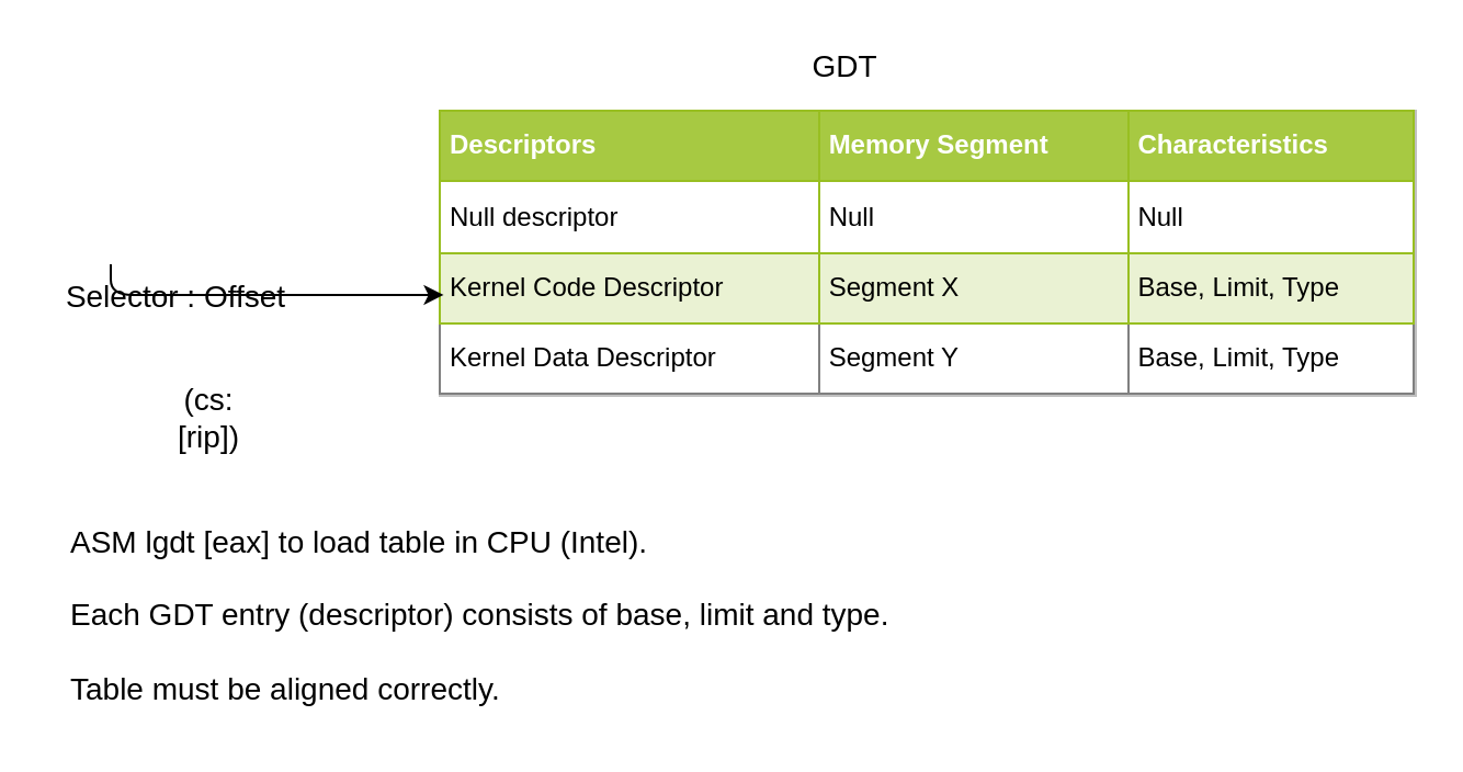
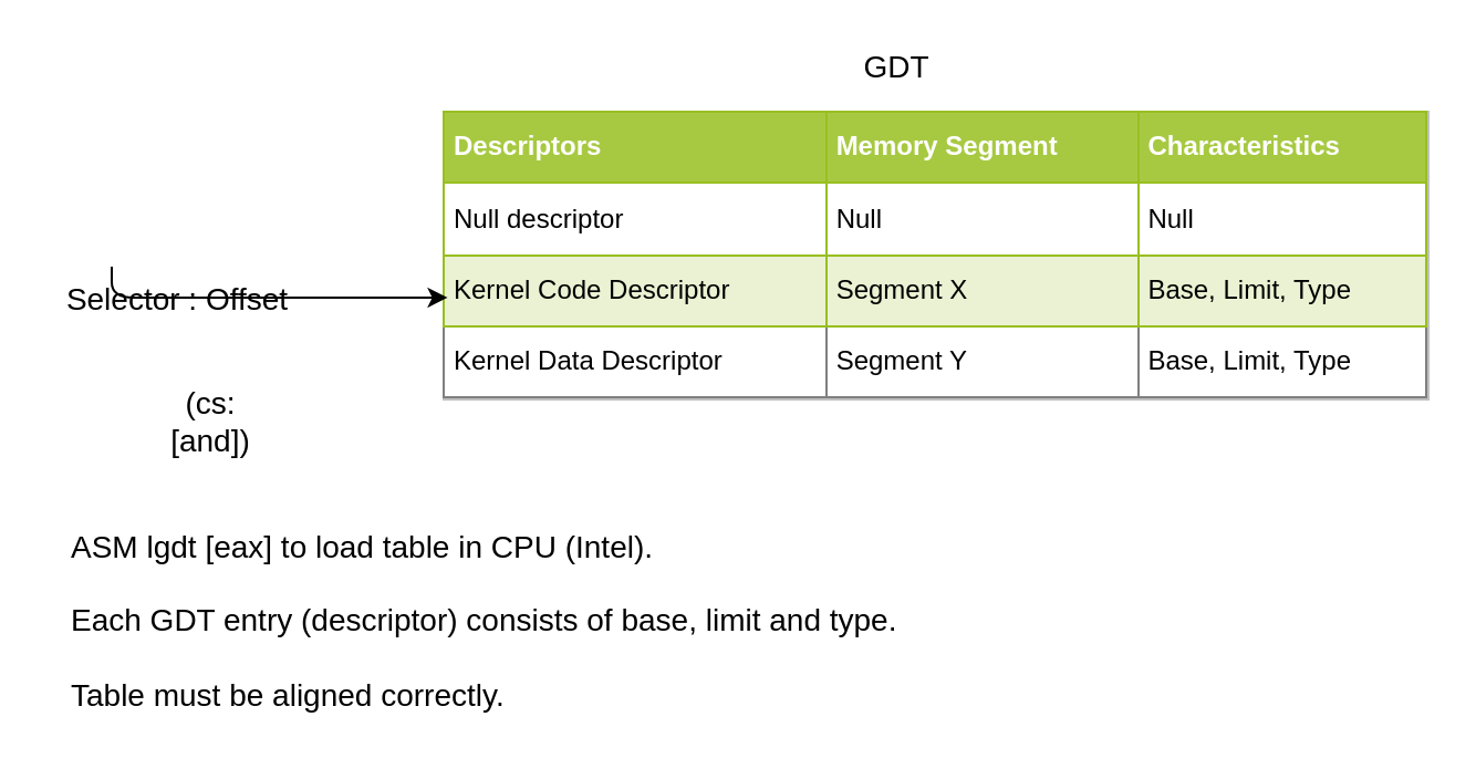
  <mxCell id="0" />
  <mxCell id="1" parent="0" />
  <mxCell id="2" value="Selector : Offset" style="text;html=1;strokeColor=none;fillColor=none;align=center;verticalAlign=middle;whiteSpace=wrap;rounded=0;fontSize=14;" parent="1" vertex="1"><mxGeometry x="20" y="120" width="120" height="30" as="geometry" /></mxCell>
  <mxCell id="3" value="&lt;table style=&quot;width: 100% ; height: 100% ; border-collapse: collapse&quot; width=&quot;100%&quot; cellpadding=&quot;4&quot; border=&quot;1&quot;&gt;&lt;tbody&gt;&lt;tr style=&quot;background-color: #a7c942 ; color: #ffffff ; border: 1px solid #98bf21&quot;&gt;&lt;th align=&quot;left&quot;&gt;Descriptors&lt;/th&gt;&lt;th align=&quot;left&quot;&gt;Memory Segment&lt;br&gt;&lt;/th&gt;&lt;th align=&quot;left&quot;&gt;Characteristics&lt;br&gt;&lt;/th&gt;&lt;/tr&gt;&lt;tr style=&quot;border: 1px solid #98bf21&quot;&gt;&lt;td&gt;Null descriptor&lt;br&gt;&lt;/td&gt;&lt;td&gt;Null&lt;br&gt;&lt;/td&gt;&lt;td&gt;Null&lt;/td&gt;&lt;/tr&gt;&lt;tr style=&quot;background-color: #eaf2d3 ; border: 1px solid #98bf21&quot;&gt;&lt;td&gt;Kernel Code Descriptor&lt;br&gt;&lt;/td&gt;&lt;td&gt;Segment X&lt;br&gt;&lt;/td&gt;&lt;td&gt;Base, Limit, Type&lt;br&gt;&lt;/td&gt;&lt;/tr&gt;&lt;tr&gt;&lt;td&gt;Kernel Data Descriptor&lt;br&gt;&lt;/td&gt;&lt;td&gt;Segment Y&lt;br&gt;&lt;/td&gt;&lt;td&gt;Base, Limit, Type&lt;br&gt;&lt;/td&gt;&lt;/tr&gt;&lt;/tbody&gt;&lt;/table&gt;" style="text;html=1;strokeColor=#c0c0c0;fillColor=#ffffff;overflow=fill;rounded=0;" parent="1" vertex="1"><mxGeometry x="200" y="50" width="445" height="130" as="geometry" /></mxCell>
  <mxCell id="4" value="" style="endArrow=classic;html=1;fontSize=14;exitX=0.25;exitY=0;exitDx=0;exitDy=0;entryX=0.004;entryY=0.646;entryDx=0;entryDy=0;entryPerimeter=0;" parent="1" source="2" target="3" edge="1"><mxGeometry width="50" height="50" relative="1" as="geometry"><mxPoint x="20" y="220" as="sourcePoint" /><mxPoint x="201" y="102" as="targetPoint" /><Array as="points"><mxPoint x="50" y="134" /><mxPoint x="130" y="134" /></Array></mxGeometry></mxCell>
- <mxCell id="5" value="GDT" style="text;html=1;strokeColor=none;fillColor=none;align=center;verticalAlign=middle;whiteSpace=wrap;rounded=0;fontSize=14;" parent="1" vertex="1"><mxGeometry x="365" y="20" width="40" height="20" as="geometry" /></mxCell>
+ <mxCell id="5" value="GDT" style="text;html=1;strokeColor=none;fillColor=none;align=center;verticalAlign=middle;whiteSpace=wrap;rounded=0;fontSize=14;" parent="1" vertex="1"><mxGeometry x="385" y="20" width="40" height="20" as="geometry" /></mxCell>
  <mxCell id="6" value="&lt;div align=&quot;left&quot;&gt;ASM lgdt [eax] to load table in CPU (Intel).&lt;/div&gt;&lt;div align=&quot;left&quot;&gt;&lt;br&gt;&lt;/div&gt;&lt;div align=&quot;left&quot;&gt;Each GDT entry (descriptor) consists of base, limit and type.&lt;/div&gt;&lt;div align=&quot;left&quot;&gt;&lt;br&gt;&lt;/div&gt;&lt;div align=&quot;left&quot;&gt;Table must be aligned correctly.&lt;br&gt;&lt;/div&gt;" style="text;html=1;strokeColor=none;fillColor=none;align=left;verticalAlign=middle;whiteSpace=wrap;rounded=0;fontSize=14;" parent="1" vertex="1"><mxGeometry x="30" y="230" width="610" height="100" as="geometry" /></mxCell>
- <mxCell id="7" value="(cs:[rip])" style="text;html=1;strokeColor=none;fillColor=none;align=center;verticalAlign=middle;whiteSpace=wrap;rounded=0;fontSize=14;" parent="1" vertex="1"><mxGeometry x="70" y="180" width="50" height="20" as="geometry" /></mxCell>
+ <mxCell id="7" value="(cs:[and])" style="text;html=1;strokeColor=none;fillColor=none;align=center;verticalAlign=middle;whiteSpace=wrap;rounded=0;fontSize=14;" parent="1" vertex="1"><mxGeometry x="70" y="180" width="50" height="20" as="geometry" /></mxCell>
